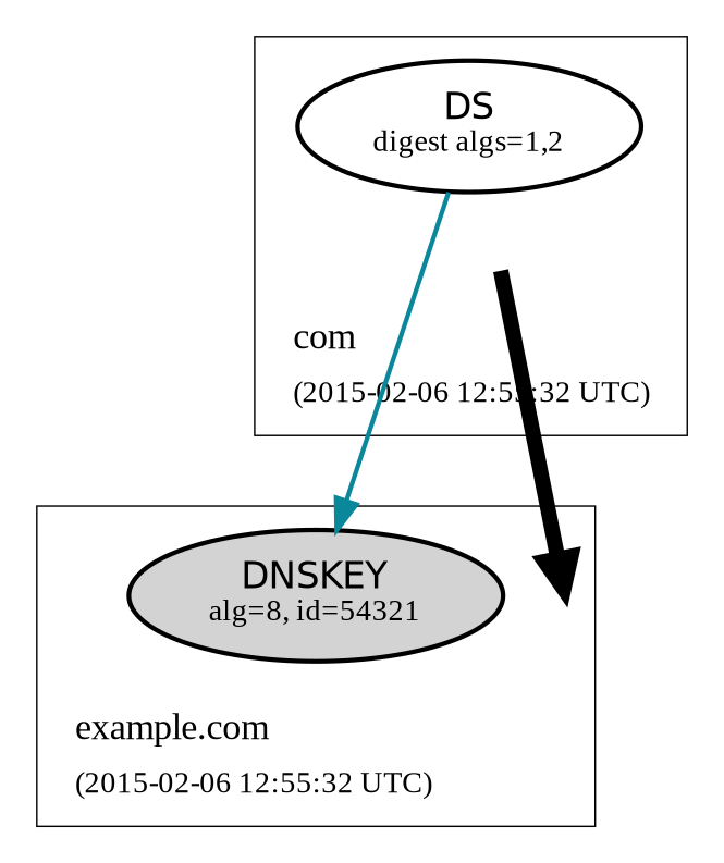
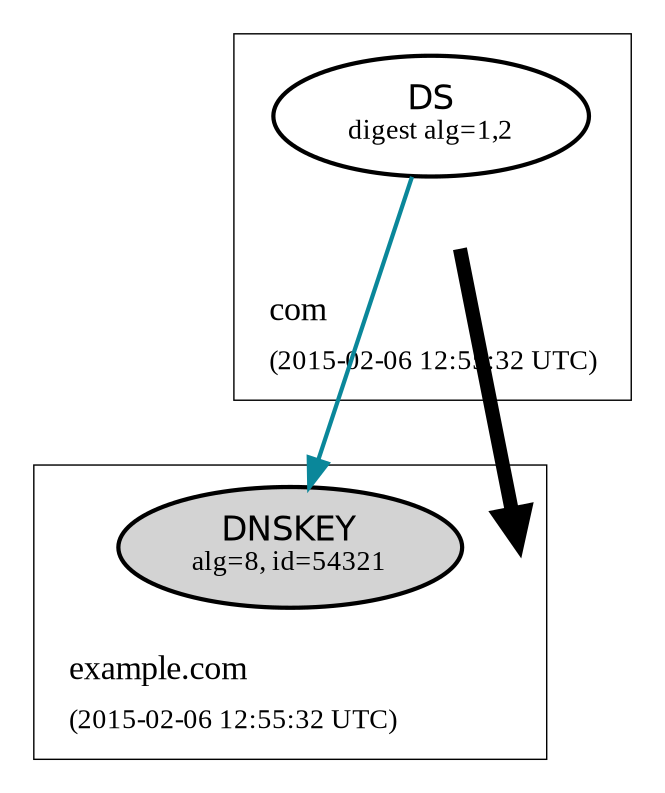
  digraph {
    compound=true
    rankdir=BT
    ranksep=0.3
    fontname="Liberation Serif"
    node [penwidth=1.5 shape=point style=invis fontname="Liberation Serif"]
    edge [penwidth=1.5 style=solid fontname="Liberation Serif" dir=back]
-   n1 [color="#000000" fillcolor="#ffffff" label=<<FONT POINT-SIZE="12" FACE="Helvetica">DS</FONT><BR/><FONT POINT-SIZE="10">digest algs=1,2</FONT>> shape=ellipse style=filled]
+   n1 [color="#000000" fillcolor="#ffffff" label=<<FONT POINT-SIZE="12" FACE="Helvetica">DS</FONT><BR/><FONT POINT-SIZE="10">digest alg=1,2</FONT>> shape=ellipse style=filled]
    cluster_com_top
    cluster_com_bottom
    n4 [color="#000000" fillcolor=lightgray label=<<FONT POINT-SIZE="12" FACE="Helvetica">DNSKEY</FONT><BR/><FONT POINT-SIZE="10">alg=8, id=54321</FONT>> shape=ellipse style=filled]
    "cluster_example.com_top"
    "cluster_example.com_bottom"
    subgraph cluster_1 {
      label=<<TABLE BORDER="0"><TR><TD ALIGN="LEFT"><FONT POINT-SIZE="12">com</FONT></TD></TR><TR><TD ALIGN="LEFT"><FONT POINT-SIZE="10">(2015-02-06 12:55:32 UTC)</FONT></TD></TR></TABLE>>
      labeljust=l
      penwidth=0.5
      n1
      cluster_com_top
      cluster_com_bottom
    }
    subgraph cluster_2 {
      label=<<TABLE BORDER="0"><TR><TD ALIGN="LEFT"><FONT POINT-SIZE="12">example.com</FONT></TD></TR><TR><TD ALIGN="LEFT"><FONT POINT-SIZE="10">(2015-02-06 12:55:32 UTC)</FONT></TD></TR></TABLE>>
      labeljust=l
      penwidth=0.5
      n4
      "cluster_example.com_top"
      "cluster_example.com_bottom"
    }
    cluster_com_bottom -> n1 [style=invis dir=""]
    n4 -> n1 [color="#0a879a"]
    "cluster_example.com_top" -> cluster_com_bottom [color="#000000" minlen=2 penwidth=5.0]
  }
